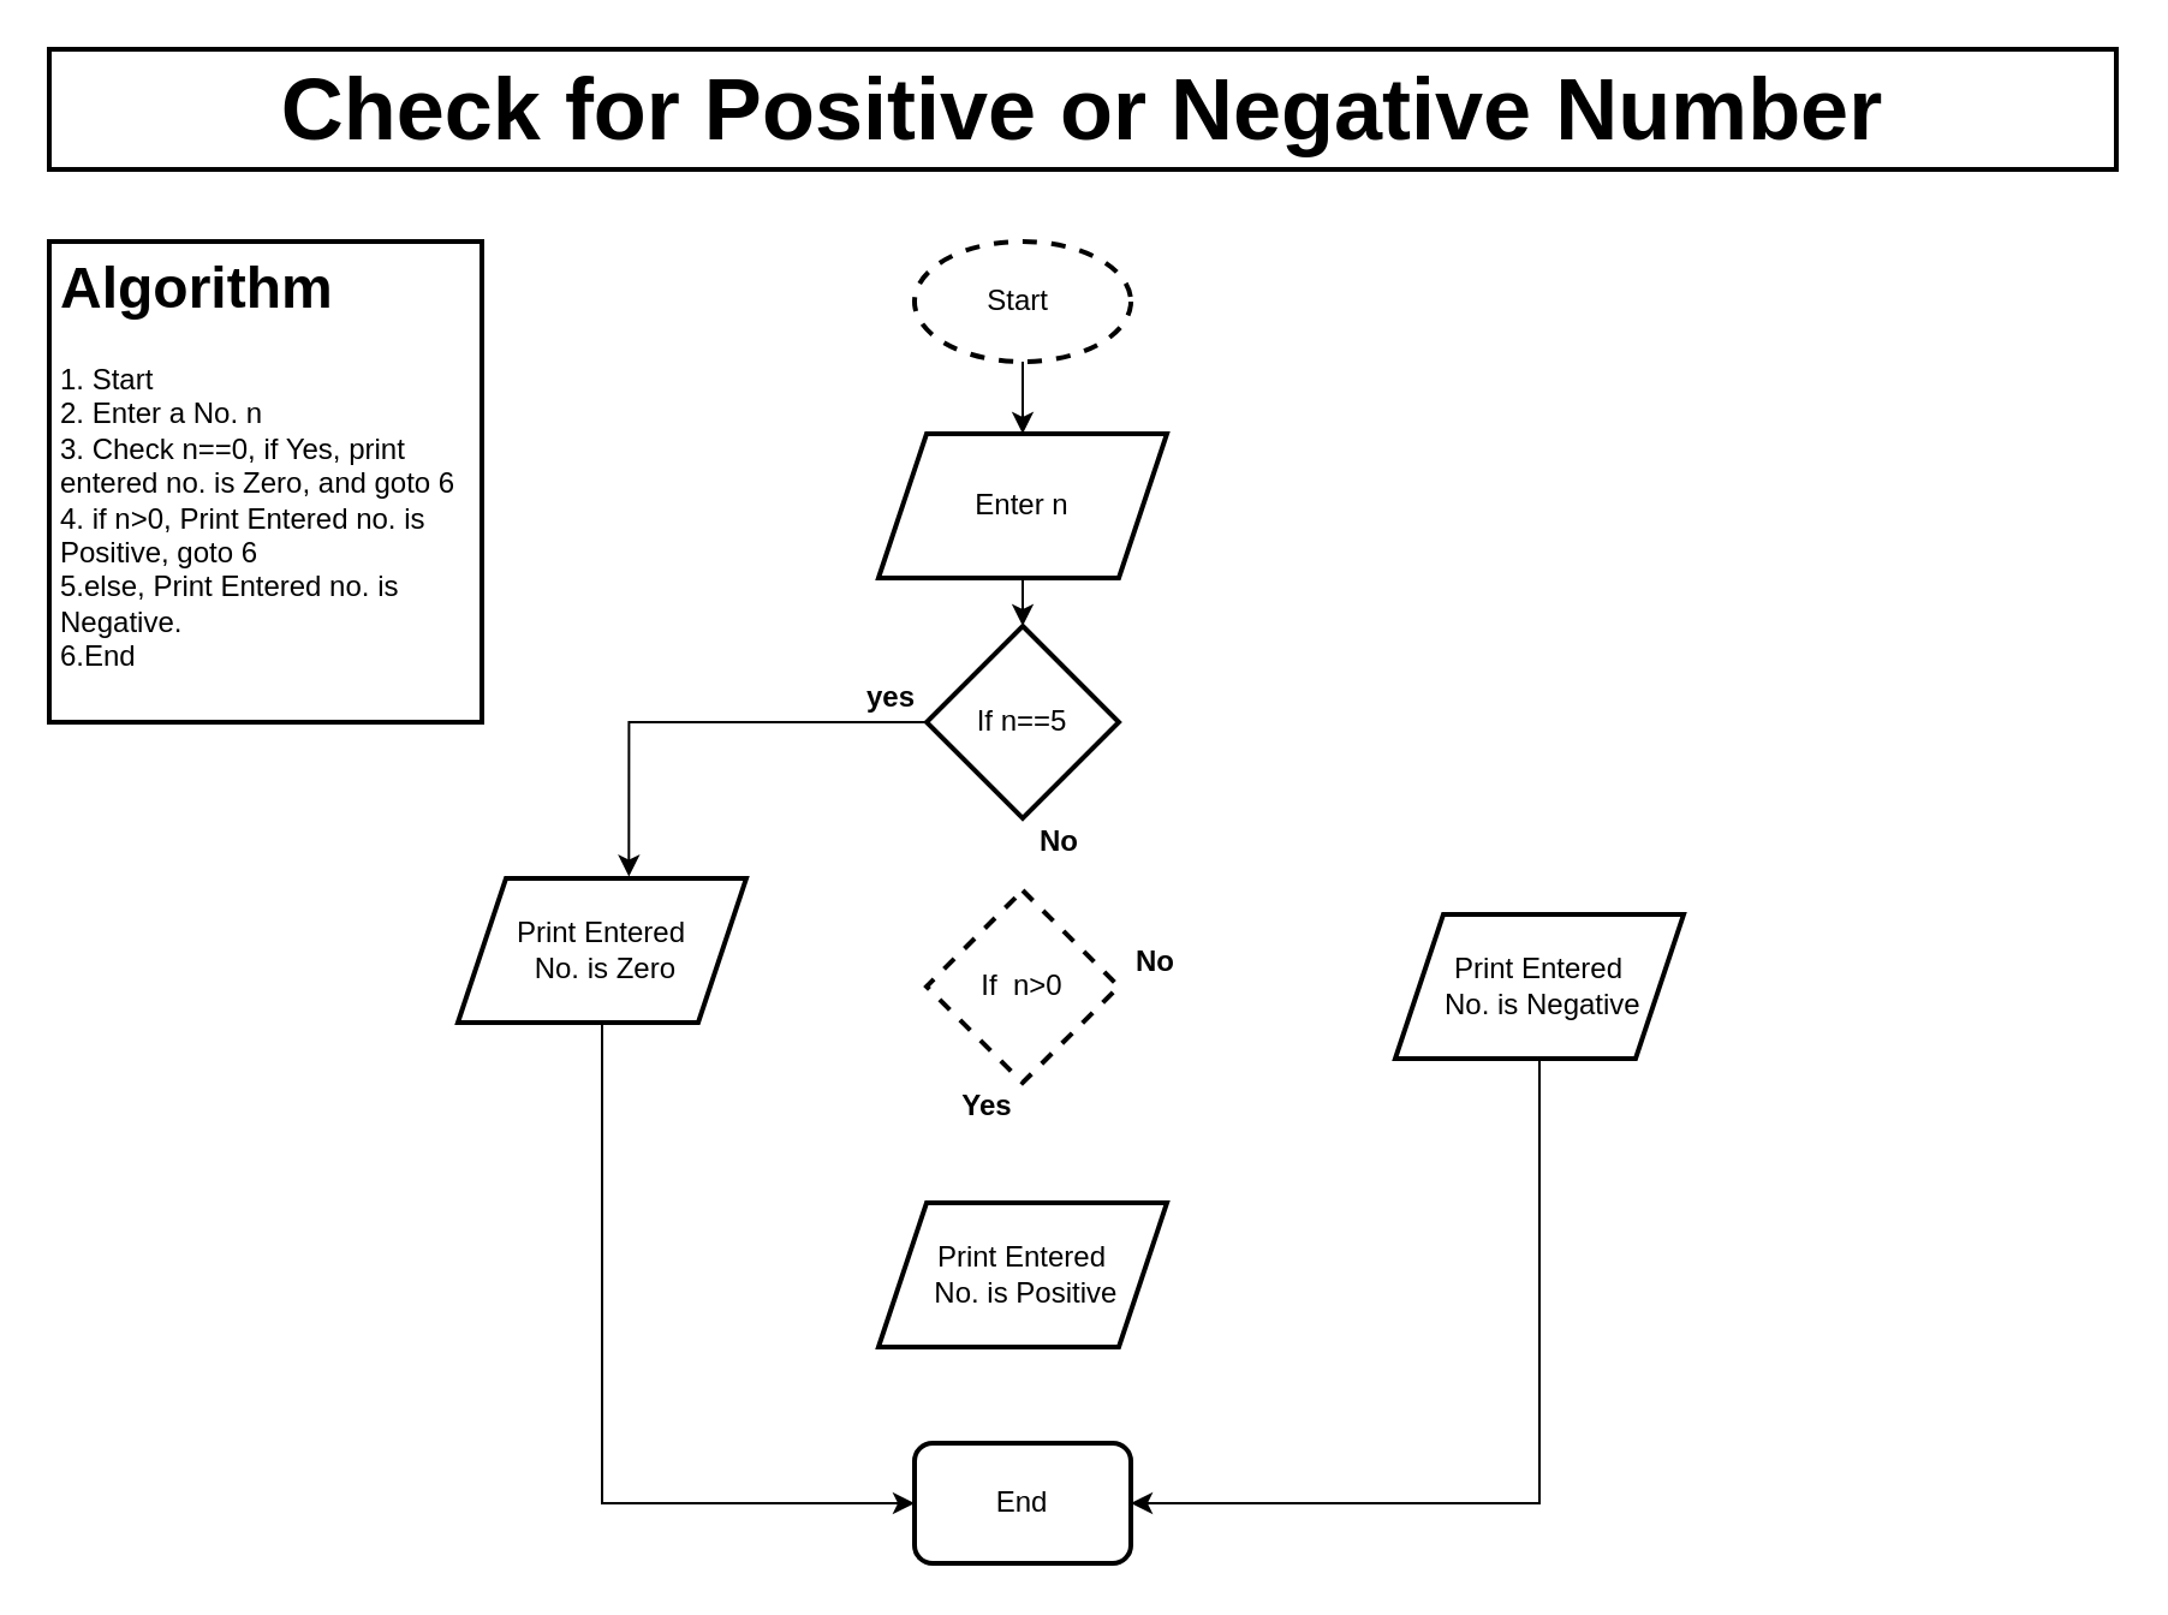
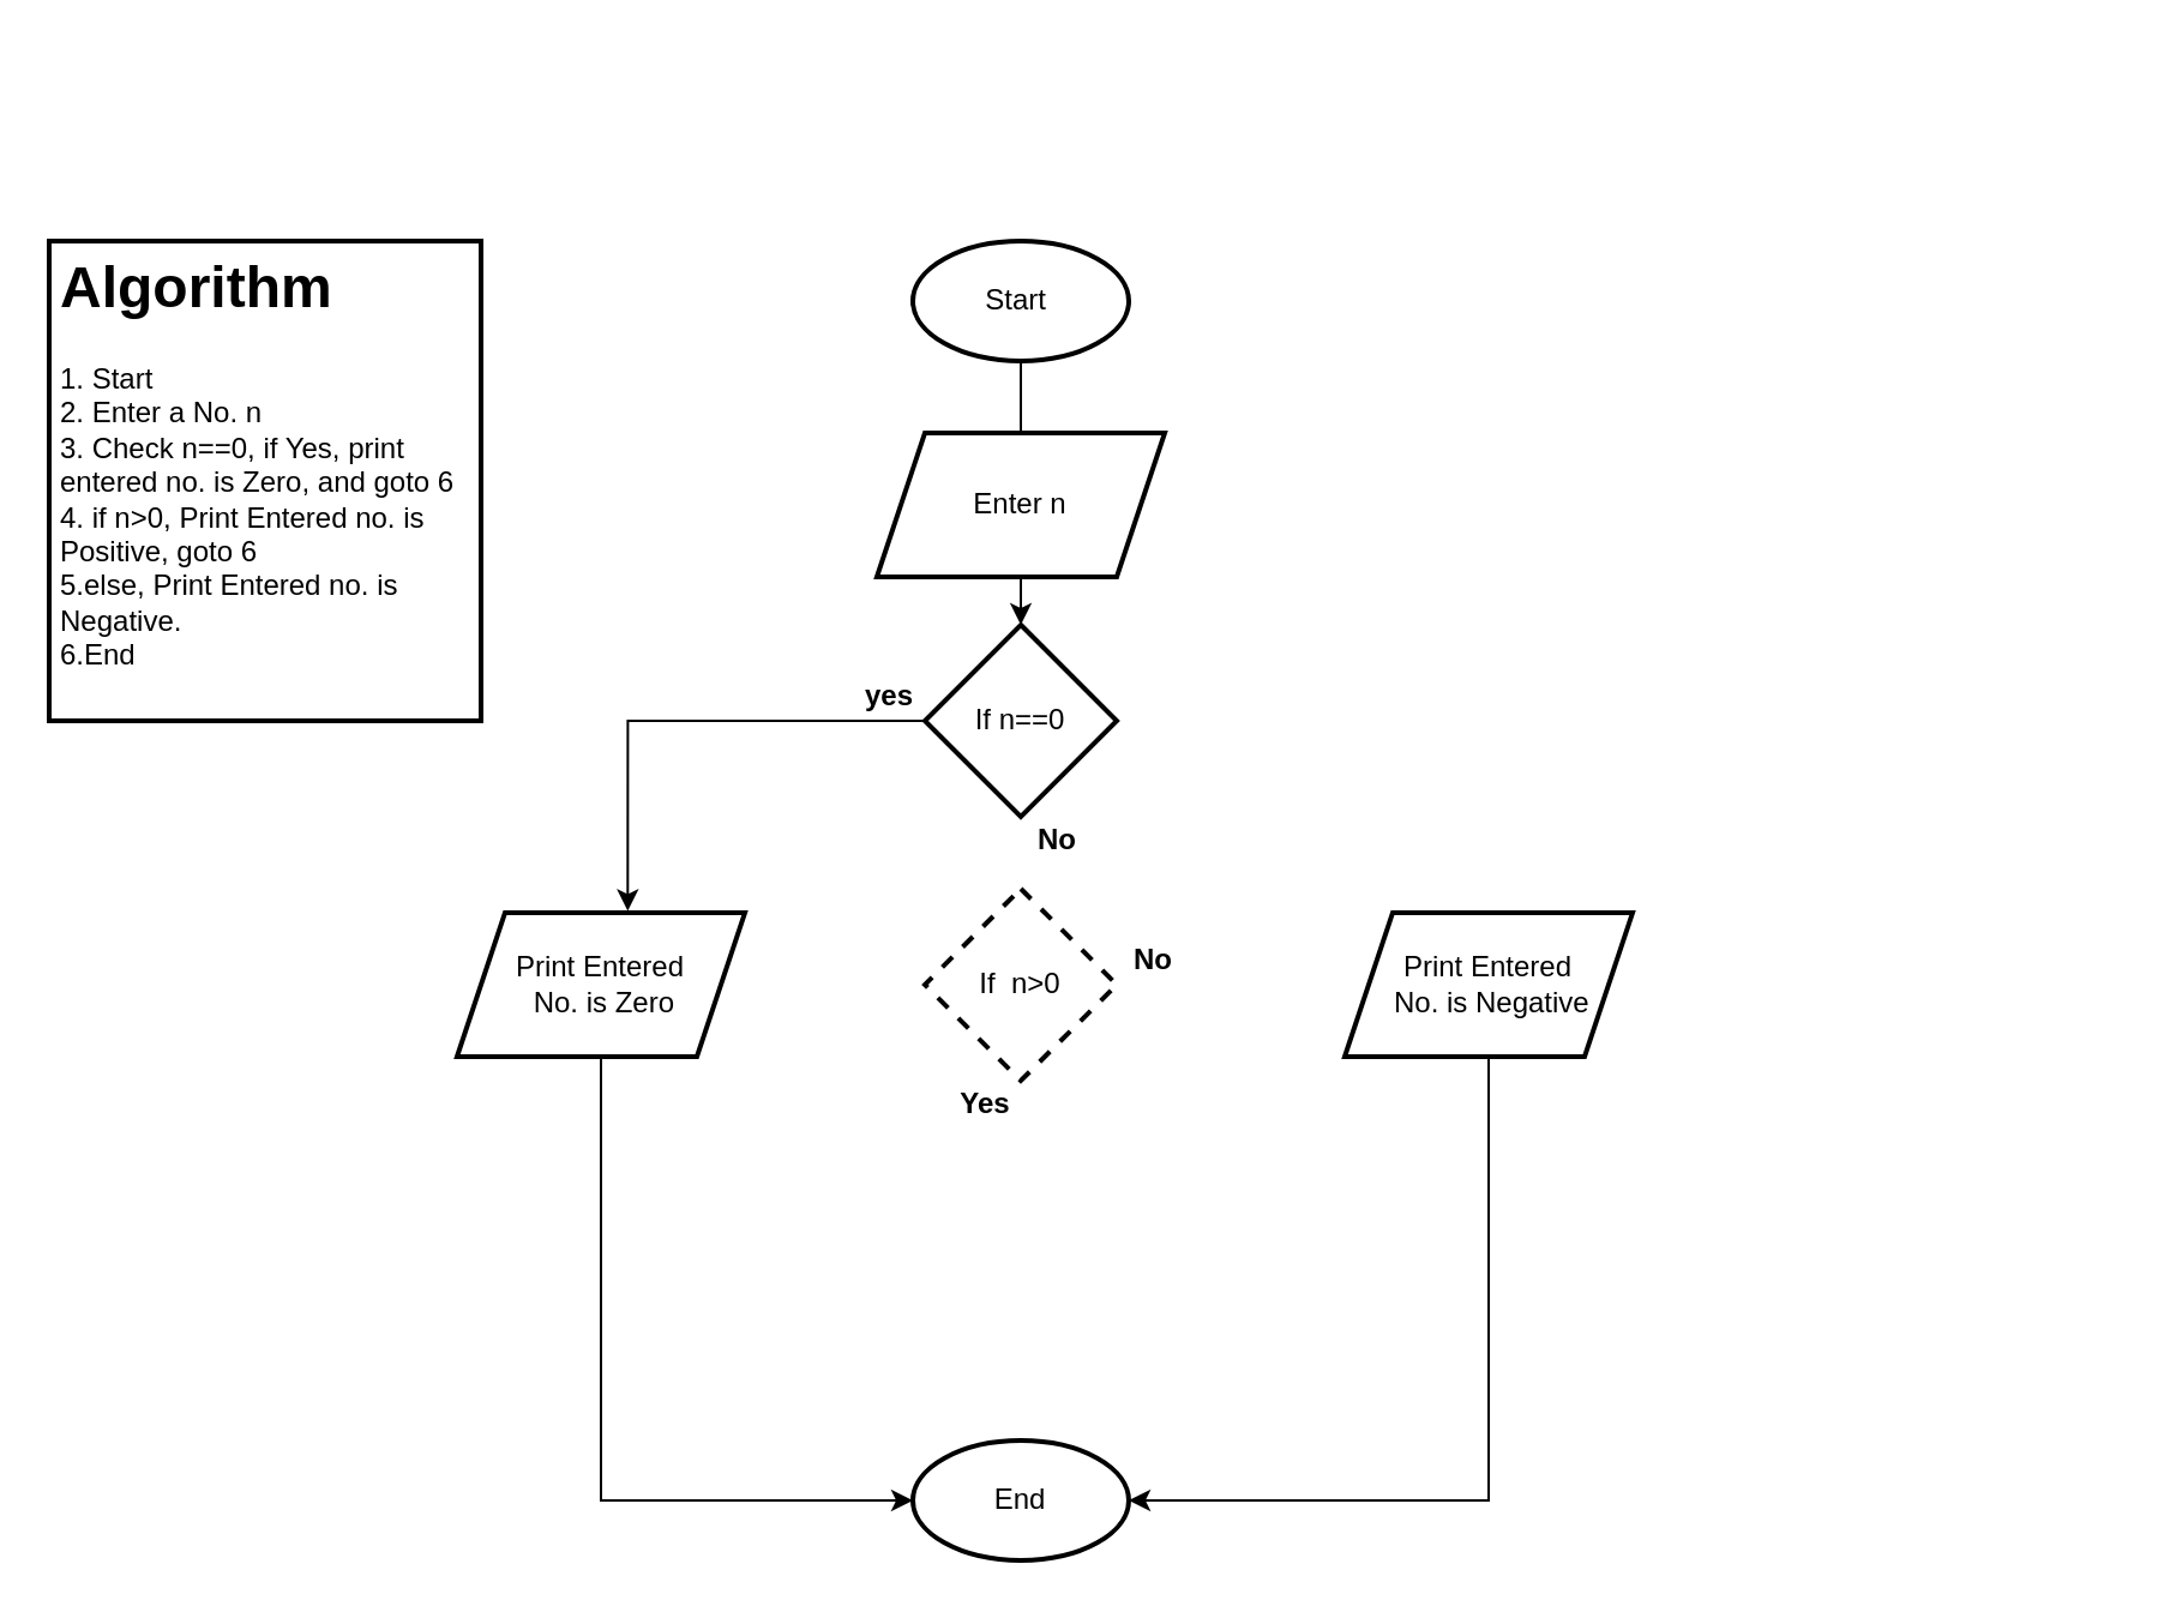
  <mxCell id="0" />
  <mxCell id="1" parent="0" />
- <mxCell id="2" value="&lt;font style=&quot;font-size: 36px&quot;&gt;Check for Positive or Negative Number&lt;br&gt;&lt;/font&gt;" style="text;html=1;fillColor=none;align=center;verticalAlign=middle;whiteSpace=wrap;rounded=0;strokeColor=#000000;strokeWidth=2;fontStyle=1" vertex="1" parent="1"><mxGeometry x="20" y="20" width="860" height="50" as="geometry" /></mxCell>
  <mxCell id="3" value="&lt;h1&gt;&lt;span&gt;Algorithm&lt;/span&gt;&lt;br&gt;&lt;/h1&gt;&lt;div&gt;&lt;span&gt;1. Start&amp;nbsp;&lt;/span&gt;&lt;/div&gt;&lt;div&gt;&lt;span&gt;2. Enter a No. n&lt;/span&gt;&lt;/div&gt;&lt;div&gt;&lt;span&gt;3. Check n==0, if Yes, print entered no. is Zero, and goto 6&lt;/span&gt;&lt;/div&gt;&lt;div&gt;&lt;span&gt;4. if n&amp;gt;0, Print Entered no. is Positive, goto 6&lt;/span&gt;&lt;/div&gt;&lt;div&gt;&lt;span&gt;5.else, Print Entered no. is Negative.&lt;/span&gt;&lt;/div&gt;&lt;div&gt;&lt;span&gt;6.End&lt;/span&gt;&lt;/div&gt;" style="text;html=1;fillColor=none;spacing=5;spacingTop=-20;whiteSpace=wrap;overflow=hidden;rounded=0;strokeColor=#000000;strokeWidth=2;" vertex="1" parent="1"><mxGeometry x="20" y="100" width="180" height="200" as="geometry" /></mxCell>
- <mxCell id="4" style="edgeStyle=orthogonalEdgeStyle;rounded=0;orthogonalLoop=1;jettySize=auto;html=1;exitX=0.5;exitY=1;exitDx=0;exitDy=0;entryX=0.5;entryY=0;entryDx=0;entryDy=0;" edge="1" parent="1" source="5" target="7"><mxGeometry relative="1" as="geometry" /></mxCell>
- <mxCell id="5" value="Start&amp;nbsp;" style="ellipse;whiteSpace=wrap;html=1;strokeColor=#000000;strokeWidth=2;dashed=1;" vertex="1" parent="1"><mxGeometry x="380" y="100" width="90" height="50" as="geometry" /></mxCell>
+ <mxCell id="4" style="edgeStyle=orthogonalEdgeStyle;rounded=0;orthogonalLoop=1;jettySize=auto;html=1;exitX=0.5;exitY=1;exitDx=0;exitDy=0;entryX=0.5;entryY=0;entryDx=0;entryDy=0;endArrow=none;" edge="1" parent="1" source="5" target="7"><mxGeometry relative="1" as="geometry" /></mxCell>
+ <mxCell id="5" value="Start&amp;nbsp;" style="ellipse;whiteSpace=wrap;html=1;strokeColor=#000000;strokeWidth=2;" vertex="1" parent="1"><mxGeometry x="380" y="100" width="90" height="50" as="geometry" /></mxCell>
  <mxCell id="6" style="edgeStyle=orthogonalEdgeStyle;rounded=0;orthogonalLoop=1;jettySize=auto;html=1;exitX=0.5;exitY=1;exitDx=0;exitDy=0;entryX=0.5;entryY=0;entryDx=0;entryDy=0;" edge="1" parent="1" source="7" target="9"><mxGeometry relative="1" as="geometry" /></mxCell>
  <mxCell id="7" value="Enter n" style="shape=parallelogram;perimeter=parallelogramPerimeter;whiteSpace=wrap;html=1;fixedSize=1;strokeColor=#000000;strokeWidth=2;" vertex="1" parent="1"><mxGeometry x="365" y="180" width="120" height="60" as="geometry" /></mxCell>
  <mxCell id="8" style="edgeStyle=orthogonalEdgeStyle;rounded=0;orthogonalLoop=1;jettySize=auto;html=1;exitX=0;exitY=0.5;exitDx=0;exitDy=0;entryX=0.593;entryY=-0.013;entryDx=0;entryDy=0;entryPerimeter=0;" edge="1" parent="1" source="9" target="12"><mxGeometry relative="1" as="geometry" /></mxCell>
- <mxCell id="9" value="If n==5" style="rhombus;whiteSpace=wrap;html=1;strokeColor=#000000;strokeWidth=2;" vertex="1" parent="1"><mxGeometry x="385" y="260" width="80" height="80" as="geometry" /></mxCell>
+ <mxCell id="9" value="If n==0" style="rhombus;whiteSpace=wrap;html=1;strokeColor=#000000;strokeWidth=2;" vertex="1" parent="1"><mxGeometry x="385" y="260" width="80" height="80" as="geometry" /></mxCell>
  <mxCell id="10" value="If&amp;nbsp; n&amp;gt;0" style="rhombus;whiteSpace=wrap;html=1;strokeColor=#000000;strokeWidth=2;dashed=1;" vertex="1" parent="1"><mxGeometry x="385" y="370" width="80" height="80" as="geometry" /></mxCell>
  <mxCell id="11" style="edgeStyle=orthogonalEdgeStyle;rounded=0;orthogonalLoop=1;jettySize=auto;html=1;exitX=0.5;exitY=1;exitDx=0;exitDy=0;entryX=0;entryY=0.5;entryDx=0;entryDy=0;" edge="1" parent="1" source="12" target="16"><mxGeometry relative="1" as="geometry" /></mxCell>
- <mxCell id="12" value="Print Entered&lt;br&gt;&amp;nbsp;No. is Zero" style="shape=parallelogram;perimeter=parallelogramPerimeter;whiteSpace=wrap;html=1;fixedSize=1;strokeColor=#000000;strokeWidth=2;" vertex="1" parent="1"><mxGeometry x="190" y="365" width="120" height="60" as="geometry" /></mxCell>
- <mxCell id="13" value="Print Entered&lt;br&gt;&amp;nbsp;No. is Positive" style="shape=parallelogram;perimeter=parallelogramPerimeter;whiteSpace=wrap;html=1;fixedSize=1;strokeColor=#000000;strokeWidth=2;" vertex="1" parent="1"><mxGeometry x="365" y="500" width="120" height="60" as="geometry" /></mxCell>
+ <mxCell id="12" value="Print Entered&lt;br&gt;&amp;nbsp;No. is Zero" style="shape=parallelogram;perimeter=parallelogramPerimeter;whiteSpace=wrap;html=1;fixedSize=1;strokeColor=#000000;strokeWidth=2;" vertex="1" parent="1"><mxGeometry x="190" y="380" width="120" height="60" as="geometry" /></mxCell>
  <mxCell id="14" style="edgeStyle=orthogonalEdgeStyle;rounded=0;orthogonalLoop=1;jettySize=auto;html=1;exitX=0.5;exitY=1;exitDx=0;exitDy=0;entryX=1;entryY=0.5;entryDx=0;entryDy=0;" edge="1" parent="1" source="15" target="16"><mxGeometry relative="1" as="geometry" /></mxCell>
- <mxCell id="15" value="Print Entered&lt;br&gt;&amp;nbsp;No. is Negative" style="shape=parallelogram;perimeter=parallelogramPerimeter;whiteSpace=wrap;html=1;fixedSize=1;strokeColor=#000000;strokeWidth=2;" vertex="1" parent="1"><mxGeometry x="580" y="380" width="120" height="60" as="geometry" /></mxCell>
- <mxCell id="16" value="End" style="whiteSpace=wrap;html=1;strokeColor=#000000;strokeWidth=2;rounded=1;" vertex="1" parent="1"><mxGeometry x="380" y="600" width="90" height="50" as="geometry" /></mxCell>
+ <mxCell id="15" value="Print Entered&lt;br&gt;&amp;nbsp;No. is Negative" style="shape=parallelogram;perimeter=parallelogramPerimeter;whiteSpace=wrap;html=1;fixedSize=1;strokeColor=#000000;strokeWidth=2;" vertex="1" parent="1"><mxGeometry x="560" y="380" width="120" height="60" as="geometry" /></mxCell>
+ <mxCell id="16" value="End" style="ellipse;whiteSpace=wrap;html=1;strokeColor=#000000;strokeWidth=2;" vertex="1" parent="1"><mxGeometry x="380" y="600" width="90" height="50" as="geometry" /></mxCell>
  <mxCell id="17" value="&lt;b&gt;yes&lt;/b&gt;" style="text;html=1;align=center;verticalAlign=middle;resizable=0;points=[];autosize=1;" vertex="1" parent="1"><mxGeometry x="350" y="280" width="40" height="20" as="geometry" /></mxCell>
  <mxCell id="18" value="&lt;b&gt;No&lt;/b&gt;" style="text;html=1;align=center;verticalAlign=middle;resizable=0;points=[];autosize=1;" vertex="1" parent="1"><mxGeometry x="425" y="340" width="30" height="20" as="geometry" /></mxCell>
  <mxCell id="19" value="&lt;b&gt;No&lt;/b&gt;" style="text;html=1;align=center;verticalAlign=middle;resizable=0;points=[];autosize=1;" vertex="1" parent="1"><mxGeometry x="465" y="390" width="30" height="20" as="geometry" /></mxCell>
  <mxCell id="20" value="&lt;b&gt;Yes&lt;/b&gt;" style="text;html=1;align=center;verticalAlign=middle;resizable=0;points=[];autosize=1;" vertex="1" parent="1"><mxGeometry x="390" y="450" width="40" height="20" as="geometry" /></mxCell>
